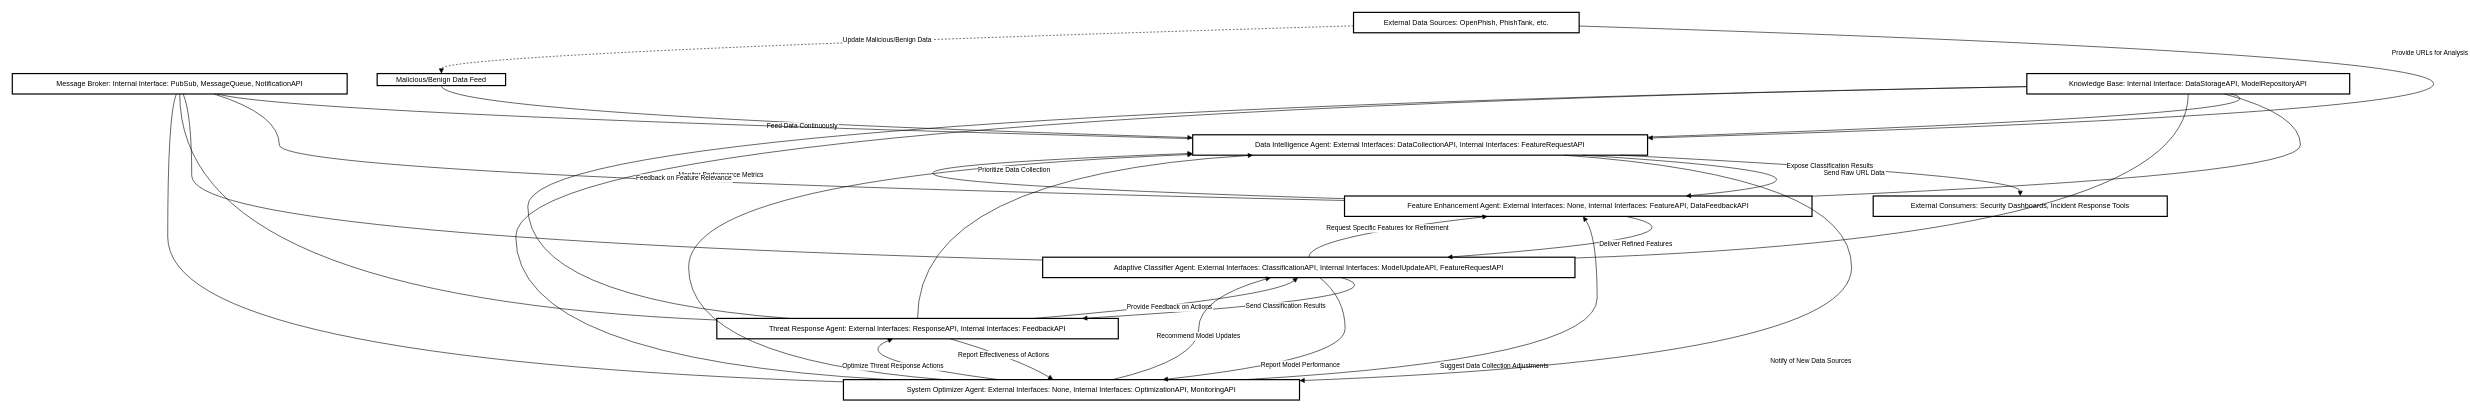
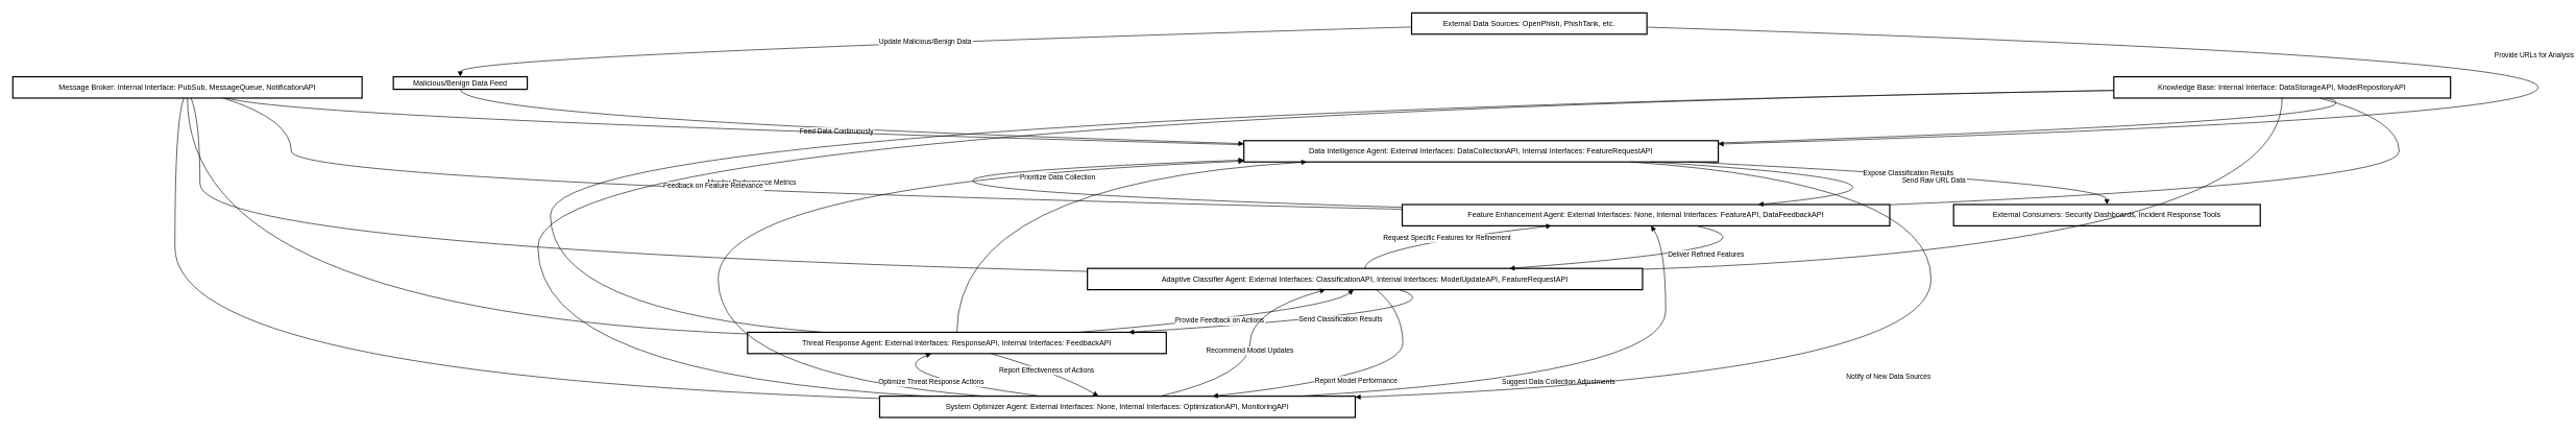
  <mxCell id="0" />
  <mxCell id="1" parent="0" />
  <mxCell id="2" value="Data Intelligence Agent: External Interfaces: DataCollectionAPI, Internal Interfaces: FeatureRequestAPI" style="whiteSpace=wrap;strokeWidth=2;" vertex="1" parent="1"><mxGeometry x="1987" y="224" width="758" height="34" as="geometry" /></mxCell>
  <mxCell id="3" value="Feature Enhancement Agent: External Interfaces: None, Internal Interfaces: FeatureAPI, DataFeedbackAPI" style="whiteSpace=wrap;strokeWidth=2;" vertex="1" parent="1"><mxGeometry x="2240" y="326" width="779" height="34" as="geometry" /></mxCell>
  <mxCell id="4" value="Adaptive Classifier Agent: External Interfaces: ClassificationAPI, Internal Interfaces: ModelUpdateAPI, FeatureRequestAPI" style="whiteSpace=wrap;strokeWidth=2;" vertex="1" parent="1"><mxGeometry x="1737" y="428" width="887" height="34" as="geometry" /></mxCell>
  <mxCell id="5" value="Threat Response Agent: External Interfaces: ResponseAPI, Internal Interfaces: FeedbackAPI" style="whiteSpace=wrap;strokeWidth=2;" vertex="1" parent="1"><mxGeometry x="1194" y="530" width="669" height="34" as="geometry" /></mxCell>
  <mxCell id="6" value="System Optimizer Agent: External Interfaces: None, Internal Interfaces: OptimizationAPI, MonitoringAPI" style="whiteSpace=wrap;strokeWidth=2;" vertex="1" parent="1"><mxGeometry x="1405" y="632" width="760" height="34" as="geometry" /></mxCell>
  <mxCell id="7" value="Message Broker: Internal Interface: PubSub, MessageQueue, NotificationAPI" style="whiteSpace=wrap;strokeWidth=2;" vertex="1" parent="1"><mxGeometry x="20" y="122" width="558" height="34" as="geometry" /></mxCell>
  <mxCell id="8" value="External Data Sources: OpenPhish, PhishTank, etc." style="whiteSpace=wrap;strokeWidth=2;" vertex="1" parent="1"><mxGeometry x="2255" y="20" width="376" height="34" as="geometry" /></mxCell>
  <mxCell id="9" value="External Consumers: Security Dashboards, Incident Response Tools" style="whiteSpace=wrap;strokeWidth=2;" vertex="1" parent="1"><mxGeometry x="3121" y="326" width="490" height="34" as="geometry" /></mxCell>
  <mxCell id="10" value="Malicious/Benign Data Feed" style="whiteSpace=wrap;strokeWidth=2;" vertex="1" parent="1"><mxGeometry x="628" y="122" width="214" height="20" as="geometry" /></mxCell>
  <mxCell id="11" value="Knowledge Base: Internal Interface: DataStorageAPI, ModelRepositoryAPI" style="whiteSpace=wrap;strokeWidth=2;" vertex="1" parent="1"><mxGeometry x="3377" y="122" width="538" height="34" as="geometry" /></mxCell>
  <mxCell id="12" value="Provide URLs for Analysis" style="curved=1;startArrow=none;endArrow=block;exitX=1;exitY=0.67;entryX=1;entryY=0.16;rounded=0;" edge="1" parent="1" source="8" target="2"><mxGeometry relative="1" as="geometry"><Array as="points"><mxPoint x="4055" y="88" /><mxPoint x="4055" y="190" /></Array></mxGeometry></mxCell>
  <mxCell id="13" value="Expose Classification Results" style="curved=1;startArrow=none;endArrow=block;exitX=0.93;exitY=0.99;entryX=0.5;entryY=0;rounded=0;" edge="1" parent="1" source="2" target="9"><mxGeometry relative="1" as="geometry"><Array as="points"><mxPoint x="3366" y="292" /></Array></mxGeometry></mxCell>
- <mxCell id="14" value="Update Malicious/Benign Data" style="curved=1;startArrow=none;endArrow=block;exitX=0;exitY=0.66;entryX=0.5;entryY=0;rounded=0;dashed=1;" edge="1" parent="1" source="8" target="10"><mxGeometry relative="1" as="geometry"><Array as="points"><mxPoint x="735" y="88" /></Array></mxGeometry></mxCell>
+ <mxCell id="14" value="Update Malicious/Benign Data" style="curved=1;startArrow=none;endArrow=block;exitX=0;exitY=0.66;entryX=0.5;entryY=0;rounded=0;" edge="1" parent="1" source="8" target="10"><mxGeometry relative="1" as="geometry"><Array as="points"><mxPoint x="735" y="88" /></Array></mxGeometry></mxCell>
  <mxCell id="15" value="Feed Data Continuously" style="curved=1;startArrow=none;endArrow=block;exitX=0.5;exitY=0.99;entryX=0;entryY=0.14;rounded=0;" edge="1" parent="1" source="10" target="2"><mxGeometry relative="1" as="geometry"><Array as="points"><mxPoint x="735" y="190" /></Array></mxGeometry></mxCell>
  <mxCell id="16" value="Send Raw URL Data" style="curved=1;startArrow=none;endArrow=block;exitX=0.85;exitY=0.99;entryX=0.73;entryY=0;rounded=0;" edge="1" parent="1" source="2" target="3"><mxGeometry relative="1" as="geometry"><Array as="points"><mxPoint x="3175" y="292" /></Array></mxGeometry></mxCell>
  <mxCell id="17" value="Deliver Refined Features" style="curved=1;startArrow=none;endArrow=block;exitX=0.6;exitY=0.99;entryX=0.76;entryY=0;rounded=0;" edge="1" parent="1" source="3" target="4"><mxGeometry relative="1" as="geometry"><Array as="points"><mxPoint x="2873" y="394" /></Array></mxGeometry></mxCell>
  <mxCell id="18" value="Send Classification Results" style="curved=1;startArrow=none;endArrow=block;exitX=0.56;exitY=0.99;entryX=0.91;entryY=0;rounded=0;" edge="1" parent="1" source="4" target="5"><mxGeometry relative="1" as="geometry"><Array as="points"><mxPoint x="2356" y="496" /></Array></mxGeometry></mxCell>
  <mxCell id="19" value="Provide Feedback on Actions" style="curved=1;startArrow=none;endArrow=block;exitX=0.79;exitY=0;entryX=0.48;entryY=0.99;rounded=0;" edge="1" parent="1" source="5" target="4"><mxGeometry relative="1" as="geometry"><Array as="points"><mxPoint x="2119" y="496" /></Array></mxGeometry></mxCell>
  <mxCell id="20" value="Monitor Performance Metrics" style="curved=1;startArrow=none;endArrow=block;exitX=0.22;exitY=0;entryX=0;entryY=0.96;rounded=0;" edge="1" parent="1" source="6" target="2"><mxGeometry relative="1" as="geometry"><Array as="points"><mxPoint x="1147" y="598" /><mxPoint x="1147" y="292" /></Array></mxGeometry></mxCell>
  <mxCell id="21" value="Suggest Data Collection Adjustments" style="curved=1;startArrow=none;endArrow=block;exitX=0.88;exitY=0;entryX=0.51;entryY=0.99;rounded=0;" edge="1" parent="1" source="6" target="3"><mxGeometry relative="1" as="geometry"><Array as="points"><mxPoint x="2661" y="598" /><mxPoint x="2661" y="394" /></Array></mxGeometry></mxCell>
  <mxCell id="22" value="Recommend Model Updates" style="curved=1;startArrow=none;endArrow=block;exitX=0.59;exitY=0;entryX=0.43;entryY=0.99;rounded=0;" edge="1" parent="1" source="6" target="4"><mxGeometry relative="1" as="geometry"><Array as="points"><mxPoint x="1997" y="598" /><mxPoint x="1997" y="496" /></Array></mxGeometry></mxCell>
  <mxCell id="23" value="Optimize Threat Response Actions" style="curved=1;startArrow=none;endArrow=block;exitX=0.34;exitY=0;entryX=0.44;entryY=0.99;rounded=0;" edge="1" parent="1" source="6" target="5"><mxGeometry relative="1" as="geometry"><Array as="points"><mxPoint x="1403" y="598" /></Array></mxGeometry></mxCell>
  <mxCell id="24" value="" style="curved=1;startArrow=none;endArrow=none;exitX=0.61;exitY=0.99;entryX=0;entryY=0.19;rounded=0;" edge="1" parent="1" source="7" target="2"><mxGeometry relative="1" as="geometry"><Array as="points"><mxPoint x="485" y="190" /></Array></mxGeometry></mxCell>
  <mxCell id="25" value="" style="curved=1;startArrow=none;endArrow=none;exitX=0.6;exitY=0.99;entryX=0;entryY=0.22;rounded=0;" edge="1" parent="1" source="7" target="3"><mxGeometry relative="1" as="geometry"><Array as="points"><mxPoint x="465" y="190" /><mxPoint x="465" y="292" /></Array></mxGeometry></mxCell>
  <mxCell id="26" value="" style="curved=1;startArrow=none;endArrow=none;exitX=0.51;exitY=0.99;entryX=0;entryY=0.14;rounded=0;" edge="1" parent="1" source="7" target="4"><mxGeometry relative="1" as="geometry"><Array as="points"><mxPoint x="319" y="190" /><mxPoint x="319" y="394" /></Array></mxGeometry></mxCell>
  <mxCell id="27" value="" style="curved=1;startArrow=none;endArrow=none;exitX=0.5;exitY=0.99;entryX=0;entryY=0.08;rounded=0;" edge="1" parent="1" source="7" target="5"><mxGeometry relative="1" as="geometry"><Array as="points"><mxPoint x="299" y="496" /></Array></mxGeometry></mxCell>
  <mxCell id="28" value="" style="curved=1;startArrow=none;endArrow=none;exitX=0.49;exitY=0.99;entryX=0;entryY=0.11;rounded=0;" edge="1" parent="1" source="7" target="6"><mxGeometry relative="1" as="geometry"><Array as="points"><mxPoint x="279" y="190" /><mxPoint x="279" y="598" /></Array></mxGeometry></mxCell>
  <mxCell id="29" value="" style="curved=1;startArrow=none;endArrow=none;exitX=0.63;exitY=0.99;entryX=1;entryY=0.11;rounded=0;" edge="1" parent="1" source="11" target="2"><mxGeometry relative="1" as="geometry"><Array as="points"><mxPoint x="3853" y="190" /></Array></mxGeometry></mxCell>
  <mxCell id="30" value="" style="curved=1;startArrow=none;endArrow=none;exitX=0.61;exitY=0.99;entryX=1;entryY=0.01;rounded=0;" edge="1" parent="1" source="11" target="3"><mxGeometry relative="1" as="geometry"><Array as="points"><mxPoint x="3833" y="190" /><mxPoint x="3833" y="292" /></Array></mxGeometry></mxCell>
  <mxCell id="31" value="" style="curved=1;startArrow=none;endArrow=none;exitX=0.5;exitY=0.99;entryX=1;entryY=0.04;rounded=0;" edge="1" parent="1" source="11" target="4"><mxGeometry relative="1" as="geometry"><Array as="points"><mxPoint x="3646" y="394" /></Array></mxGeometry></mxCell>
  <mxCell id="32" value="" style="curved=1;startArrow=none;endArrow=none;exitX=0;exitY=0.64;entryX=0.18;entryY=0;rounded=0;" edge="1" parent="1" source="11" target="5"><mxGeometry relative="1" as="geometry"><Array as="points"><mxPoint x="879" y="190" /><mxPoint x="879" y="496" /></Array></mxGeometry></mxCell>
  <mxCell id="33" value="" style="curved=1;startArrow=none;endArrow=none;exitX=0;exitY=0.64;entryX=0.1;entryY=0;rounded=0;" edge="1" parent="1" source="11" target="6"><mxGeometry relative="1" as="geometry"><Array as="points"><mxPoint x="859" y="190" /><mxPoint x="859" y="598" /></Array></mxGeometry></mxCell>
  <mxCell id="34" value="Request Specific Features for Refinement" style="curved=1;startArrow=none;endArrow=block;exitX=0.5;exitY=0;entryX=0.31;entryY=0.99;rounded=0;" edge="1" parent="1" source="4" target="3"><mxGeometry relative="1" as="geometry"><Array as="points"><mxPoint x="2180" y="394" /></Array></mxGeometry></mxCell>
  <mxCell id="35" value="Prioritize Data Collection" style="curved=1;startArrow=none;endArrow=block;exitX=0.5;exitY=0;entryX=0.14;entryY=0.99;rounded=0;" edge="1" parent="1" source="5" target="2"><mxGeometry relative="1" as="geometry"><Array as="points"><mxPoint x="1529" y="292" /></Array></mxGeometry></mxCell>
  <mxCell id="36" value="Feedback on Feature Relevance" style="curved=1;startArrow=none;endArrow=block;exitX=0;exitY=0.13;entryX=0;entryY=0.91;rounded=0;" edge="1" parent="1" source="3" target="2"><mxGeometry relative="1" as="geometry"><Array as="points"><mxPoint x="1013" y="292" /></Array></mxGeometry></mxCell>
  <mxCell id="37" value="Notify of New Data Sources" style="curved=1;startArrow=none;endArrow=block;exitX=0.81;exitY=0.99;entryX=1;entryY=0.05;rounded=0;" edge="1" parent="1" source="2" target="6"><mxGeometry relative="1" as="geometry"><Array as="points"><mxPoint x="3085" y="292" /><mxPoint x="3085" y="598" /></Array></mxGeometry></mxCell>
  <mxCell id="38" value="Report Model Performance" style="curved=1;startArrow=none;endArrow=block;exitX=0.52;exitY=0.99;entryX=0.7;entryY=0;rounded=0;" edge="1" parent="1" source="4" target="6"><mxGeometry relative="1" as="geometry"><Array as="points"><mxPoint x="2241" y="496" /><mxPoint x="2241" y="598" /></Array></mxGeometry></mxCell>
  <mxCell id="39" value="Report Effectiveness of Actions" style="curved=1;startArrow=none;endArrow=block;exitX=0.58;exitY=0.99;entryX=0.46;entryY=0;rounded=0;" edge="1" parent="1" source="5" target="6"><mxGeometry relative="1" as="geometry"><Array as="points"><mxPoint x="1698" y="598" /></Array></mxGeometry></mxCell>
